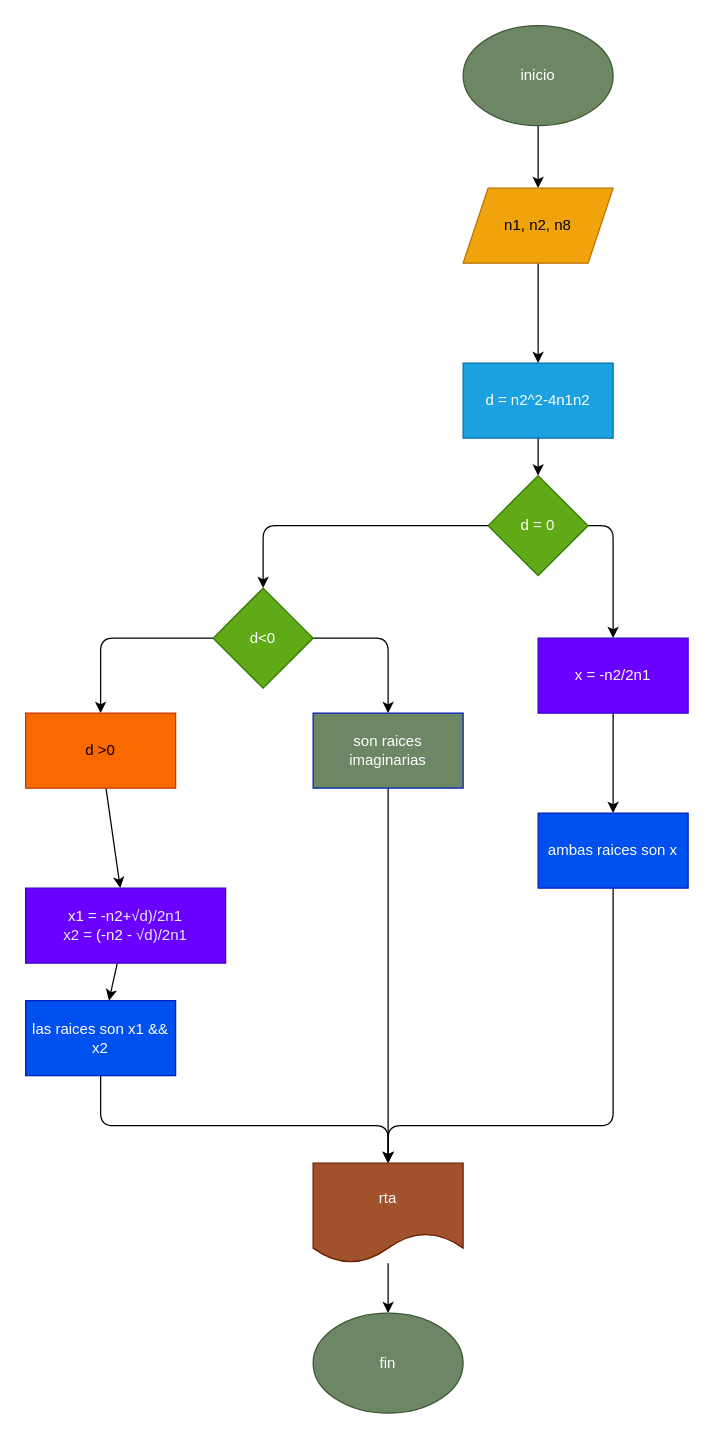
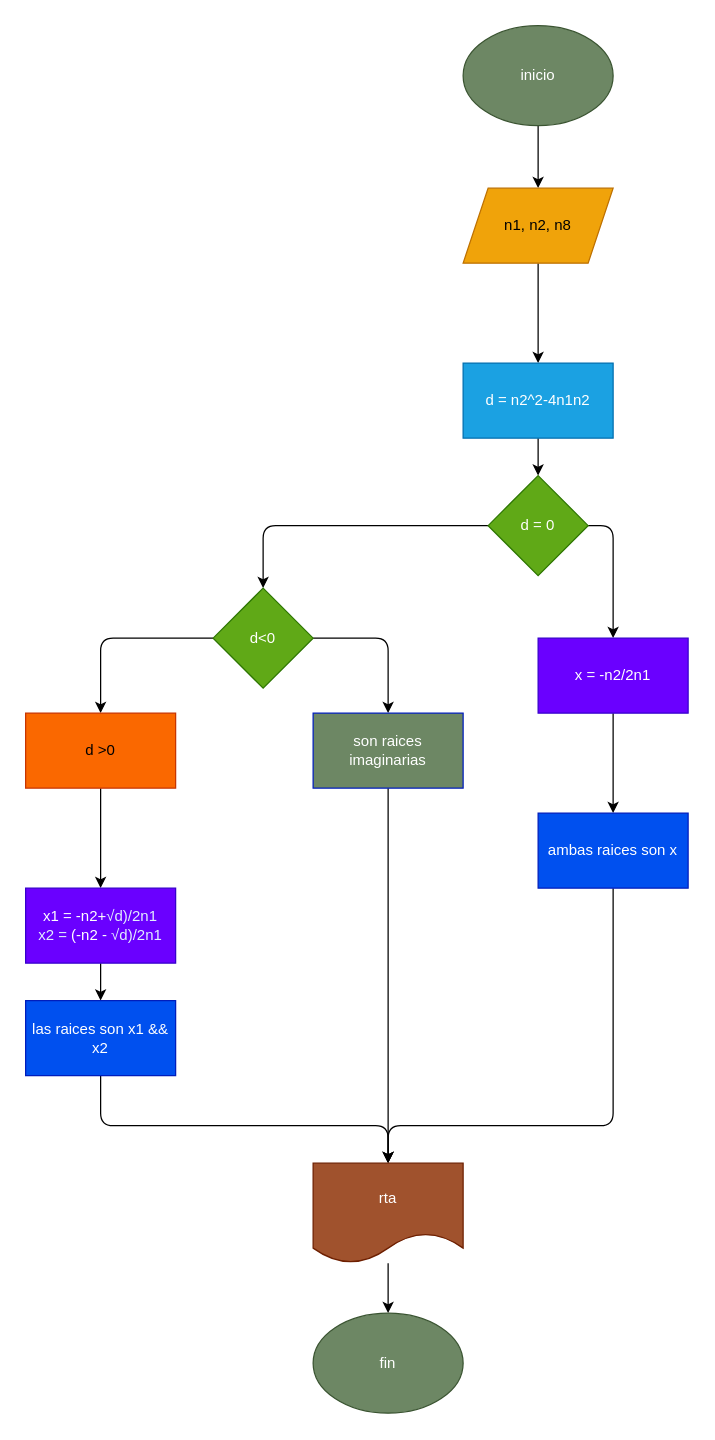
  <mxCell id="0" />
  <mxCell id="1" parent="0" />
  <mxCell id="2" value="" style="edgeStyle=none;html=1;entryX=0.5;entryY=0;entryDx=0;entryDy=0;" edge="1" parent="1" source="3" target="5"><mxGeometry relative="1" as="geometry"><mxPoint x="430" y="140" as="targetPoint" /></mxGeometry></mxCell>
  <mxCell id="3" value="inicio" style="ellipse;whiteSpace=wrap;html=1;fillColor=#6d8764;fontColor=#ffffff;strokeColor=#3A5431;" vertex="1" parent="1"><mxGeometry x="370" y="20" width="120" height="80" as="geometry" /></mxCell>
  <mxCell id="4" value="" style="edgeStyle=none;html=1;" edge="1" parent="1" source="5" target="7"><mxGeometry relative="1" as="geometry" /></mxCell>
  <mxCell id="5" value="n1, n2, n8" style="shape=parallelogram;perimeter=parallelogramPerimeter;whiteSpace=wrap;html=1;fixedSize=1;fillColor=#f0a30a;fontColor=#000000;strokeColor=#BD7000;" vertex="1" parent="1"><mxGeometry x="370" y="150" width="120" height="60" as="geometry" /></mxCell>
  <mxCell id="6" value="" style="edgeStyle=none;html=1;" edge="1" parent="1" source="7" target="10"><mxGeometry relative="1" as="geometry" /></mxCell>
  <mxCell id="7" value="d = n2^2-4n1n2" style="whiteSpace=wrap;html=1;fillColor=#1ba1e2;fontColor=#ffffff;strokeColor=#006EAF;" vertex="1" parent="1"><mxGeometry x="370" y="290" width="120" height="60" as="geometry" /></mxCell>
  <mxCell id="8" value="" style="edgeStyle=none;html=1;exitX=1;exitY=0.5;exitDx=0;exitDy=0;entryX=0.5;entryY=0;entryDx=0;entryDy=0;" edge="1" parent="1" source="10" target="12"><mxGeometry relative="1" as="geometry"><Array as="points"><mxPoint x="490" y="420" /></Array></mxGeometry></mxCell>
  <mxCell id="9" style="edgeStyle=none;html=1;entryX=0.5;entryY=0;entryDx=0;entryDy=0;" edge="1" parent="1" source="10" target="17"><mxGeometry relative="1" as="geometry"><mxPoint x="270" y="470" as="targetPoint" /><Array as="points"><mxPoint x="210" y="420" /></Array></mxGeometry></mxCell>
  <mxCell id="10" value="d = 0" style="rhombus;whiteSpace=wrap;html=1;fillColor=#60a917;fontColor=#ffffff;strokeColor=#2D7600;" vertex="1" parent="1"><mxGeometry x="390" y="380" width="80" height="80" as="geometry" /></mxCell>
  <mxCell id="11" value="" style="edgeStyle=none;html=1;" edge="1" parent="1" source="12" target="14"><mxGeometry relative="1" as="geometry" /></mxCell>
  <mxCell id="12" value="x = -n2/2n1" style="whiteSpace=wrap;html=1;fillColor=#6a00ff;fontColor=#ffffff;strokeColor=#3700CC;" vertex="1" parent="1"><mxGeometry x="430" y="510" width="120" height="60" as="geometry" /></mxCell>
  <mxCell id="13" style="edgeStyle=none;html=1;" edge="1" parent="1" source="14"><mxGeometry relative="1" as="geometry"><mxPoint x="310" y="930" as="targetPoint" /><Array as="points"><mxPoint x="490" y="900" /><mxPoint x="310" y="900" /></Array></mxGeometry></mxCell>
  <mxCell id="14" value="ambas raices son x" style="whiteSpace=wrap;html=1;fillColor=#0050ef;fontColor=#ffffff;strokeColor=#001DBC;" vertex="1" parent="1"><mxGeometry x="430" y="650" width="120" height="60" as="geometry" /></mxCell>
  <mxCell id="15" value="" style="edgeStyle=none;html=1;exitX=1;exitY=0.5;exitDx=0;exitDy=0;" edge="1" parent="1" source="17" target="19"><mxGeometry relative="1" as="geometry"><Array as="points"><mxPoint x="310" y="510" /></Array></mxGeometry></mxCell>
  <mxCell id="16" value="" style="edgeStyle=none;html=1;exitX=0;exitY=0.5;exitDx=0;exitDy=0;entryX=0.5;entryY=0;entryDx=0;entryDy=0;" edge="1" parent="1" source="17" target="21"><mxGeometry relative="1" as="geometry"><Array as="points"><mxPoint x="80" y="510" /></Array></mxGeometry></mxCell>
  <mxCell id="17" value="d&amp;lt;0" style="rhombus;whiteSpace=wrap;html=1;fillColor=#60a917;fontColor=#ffffff;strokeColor=#2D7600;" vertex="1" parent="1"><mxGeometry x="170" y="470" width="80" height="80" as="geometry" /></mxCell>
  <mxCell id="18" style="edgeStyle=none;html=1;entryX=0.5;entryY=0;entryDx=0;entryDy=0;" edge="1" parent="1" source="19" target="27"><mxGeometry relative="1" as="geometry" /></mxCell>
  <mxCell id="19" value="son raices imaginarias" style="whiteSpace=wrap;html=1;fillColor=#6d8764;fontColor=#ffffff;strokeColor=#001DBC;" vertex="1" parent="1"><mxGeometry x="250" y="570" width="120" height="60" as="geometry" /></mxCell>
  <mxCell id="20" value="" style="edgeStyle=none;html=1;" edge="1" parent="1" source="21" target="23"><mxGeometry relative="1" as="geometry" /></mxCell>
  <mxCell id="21" value="d &amp;gt;0" style="whiteSpace=wrap;html=1;fillColor=#fa6800;fontColor=#000000;strokeColor=#C73500;" vertex="1" parent="1"><mxGeometry x="20" y="570" width="120" height="60" as="geometry" /></mxCell>
  <mxCell id="22" value="" style="edgeStyle=none;html=1;" edge="1" parent="1" source="23" target="25"><mxGeometry relative="1" as="geometry" /></mxCell>
- <mxCell id="23" value="x1 = -n2+&lt;span style=&quot;color: rgb(226, 238, 255); font-family: &amp;quot;Google Sans&amp;quot;, arial, sans-serif; text-align: left;&quot;&gt;√d)/2n1&lt;br&gt;x2 =&amp;nbsp;&lt;/span&gt;&lt;span style=&quot;color: rgb(255, 255, 255);&quot;&gt;(-n2 -&amp;nbsp;&lt;/span&gt;&lt;span style=&quot;color: rgb(226, 238, 255); font-family: &amp;quot;Google Sans&amp;quot;, arial, sans-serif; text-align: left;&quot;&gt;√d)/2n1&lt;/span&gt;" style="whiteSpace=wrap;html=1;fillColor=#6a00ff;fontColor=#ffffff;strokeColor=#3700CC;" vertex="1" parent="1"><mxGeometry x="20" y="710" width="160" height="60" as="geometry" /></mxCell>
+ <mxCell id="23" value="x1 = -n2+&lt;span style=&quot;color: rgb(226, 238, 255); font-family: &amp;quot;Google Sans&amp;quot;, arial, sans-serif; text-align: left;&quot;&gt;√d)/2n1&lt;br&gt;x2 =&amp;nbsp;&lt;/span&gt;&lt;span style=&quot;color: rgb(255, 255, 255);&quot;&gt;(-n2 -&amp;nbsp;&lt;/span&gt;&lt;span style=&quot;color: rgb(226, 238, 255); font-family: &amp;quot;Google Sans&amp;quot;, arial, sans-serif; text-align: left;&quot;&gt;√d)/2n1&lt;/span&gt;" style="whiteSpace=wrap;html=1;fillColor=#6a00ff;fontColor=#ffffff;strokeColor=#3700CC;" vertex="1" parent="1"><mxGeometry x="20" y="710" width="120" height="60" as="geometry" /></mxCell>
  <mxCell id="24" style="edgeStyle=none;html=1;entryX=0.5;entryY=0;entryDx=0;entryDy=0;exitX=0.5;exitY=1;exitDx=0;exitDy=0;" edge="1" parent="1" source="25" target="27"><mxGeometry relative="1" as="geometry"><mxPoint x="360" y="930" as="targetPoint" /><Array as="points"><mxPoint x="80" y="900" /><mxPoint x="310" y="900" /></Array></mxGeometry></mxCell>
  <mxCell id="25" value="las raices son x1 &amp;amp;&amp;amp; x2" style="whiteSpace=wrap;html=1;rounded=0;fillColor=#0050ef;fontColor=#ffffff;strokeColor=#001DBC;" vertex="1" parent="1"><mxGeometry x="20" y="800" width="120" height="60" as="geometry" /></mxCell>
  <mxCell id="26" value="" style="edgeStyle=none;html=1;" edge="1" parent="1" source="27" target="28"><mxGeometry relative="1" as="geometry" /></mxCell>
  <mxCell id="27" value="rta" style="shape=document;whiteSpace=wrap;html=1;boundedLbl=1;fillColor=#a0522d;strokeColor=#6D1F00;fontColor=#ffffff;" vertex="1" parent="1"><mxGeometry x="250" y="930" width="120" height="80" as="geometry" /></mxCell>
  <mxCell id="28" value="fin" style="ellipse;whiteSpace=wrap;html=1;fillColor=#6d8764;fontColor=#ffffff;strokeColor=#3A5431;" vertex="1" parent="1"><mxGeometry x="250" y="1050" width="120" height="80" as="geometry" /></mxCell>
